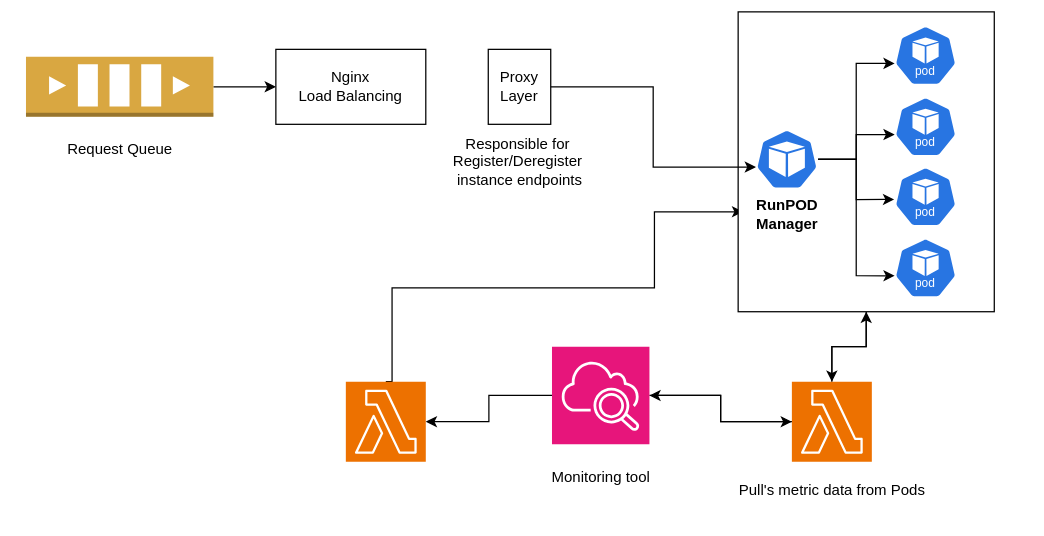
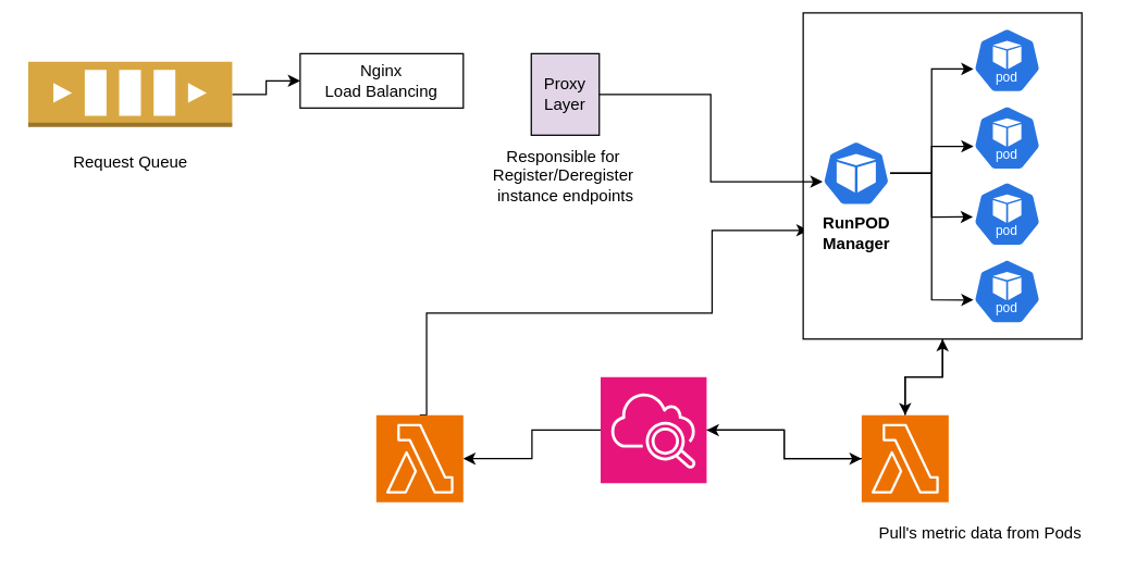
  <mxCell id="0" />
  <mxCell id="1" parent="0" />
  <mxCell id="2" style="edgeStyle=orthogonalEdgeStyle;rounded=0;orthogonalLoop=1;jettySize=auto;html=1;" edge="1" parent="1" source="3" target="17"><mxGeometry relative="1" as="geometry" /></mxCell>
  <mxCell id="3" value="" style="sketch=0;points=[[0,0,0],[0.25,0,0],[0.5,0,0],[0.75,0,0],[1,0,0],[0,1,0],[0.25,1,0],[0.5,1,0],[0.75,1,0],[1,1,0],[0,0.25,0],[0,0.5,0],[0,0.75,0],[1,0.25,0],[1,0.5,0],[1,0.75,0]];outlineConnect=0;fontColor=#232F3E;fillColor=#ED7100;strokeColor=#ffffff;dashed=0;verticalLabelPosition=bottom;verticalAlign=top;align=center;html=1;fontSize=12;fontStyle=0;aspect=fixed;shape=mxgraph.aws4.resourceIcon;resIcon=mxgraph.aws4.lambda;" vertex="1" parent="1"><mxGeometry x="633" y="305" width="64" height="64" as="geometry" /></mxCell>
  <mxCell id="4" style="edgeStyle=orthogonalEdgeStyle;rounded=0;orthogonalLoop=1;jettySize=auto;html=1;entryX=0;entryY=0.5;entryDx=0;entryDy=0;entryPerimeter=0;" edge="1" parent="1" source="29" target="3"><mxGeometry relative="1" as="geometry" /></mxCell>
  <mxCell id="5" style="edgeStyle=orthogonalEdgeStyle;rounded=0;orthogonalLoop=1;jettySize=auto;html=1;entryX=1;entryY=0.5;entryDx=0;entryDy=0;entryPerimeter=0;" edge="1" parent="1" source="3" target="29"><mxGeometry relative="1" as="geometry" /></mxCell>
  <mxCell id="6" style="edgeStyle=orthogonalEdgeStyle;rounded=0;orthogonalLoop=1;jettySize=auto;html=1;" edge="1" parent="1" source="17" target="3"><mxGeometry relative="1" as="geometry" /></mxCell>
  <mxCell id="7" style="edgeStyle=orthogonalEdgeStyle;rounded=0;orthogonalLoop=1;jettySize=auto;html=1;entryX=0;entryY=0.5;entryDx=0;entryDy=0;" edge="1" parent="1" source="8" target="9"><mxGeometry relative="1" as="geometry" /></mxCell>
  <mxCell id="8" value="" style="outlineConnect=0;dashed=0;verticalLabelPosition=bottom;verticalAlign=top;align=center;html=1;shape=mxgraph.aws3.queue;fillColor=#D9A741;gradientColor=none;" vertex="1" parent="1"><mxGeometry x="20" y="45" width="150" height="48" as="geometry" /></mxCell>
- <mxCell id="9" value="Nginx&lt;div&gt;Load Balancing&lt;/div&gt;" style="rounded=0;whiteSpace=wrap;html=1;" vertex="1" parent="1"><mxGeometry x="220" y="39" width="120" height="60" as="geometry" /></mxCell>
- <mxCell id="10" value="Pull's metric data from Pods" style="text;html=1;align=center;verticalAlign=middle;resizable=0;points=[];autosize=1;strokeColor=none;fillColor=none;" vertex="1" parent="1"><mxGeometry x="580" y="377" width="170" height="30" as="geometry" /></mxCell>
- <mxCell id="11" value="Proxy&lt;div&gt;Layer&lt;/div&gt;" style="rounded=0;whiteSpace=wrap;html=1;" vertex="1" parent="1"><mxGeometry x="390" y="39" width="50" height="60" as="geometry" /></mxCell>
+ <mxCell id="9" value="Nginx&lt;div&gt;Load Balancing&lt;/div&gt;" style="rounded=0;whiteSpace=wrap;html=1;" vertex="1" parent="1"><mxGeometry x="220" y="39" width="120" height="40" as="geometry" /></mxCell>
+ <mxCell id="10" value="Pull's metric data from Pods" style="text;html=1;align=center;verticalAlign=middle;resizable=0;points=[];autosize=1;strokeColor=none;fillColor=none;" vertex="1" parent="1"><mxGeometry x="635" y="377" width="170" height="30" as="geometry" /></mxCell>
+ <mxCell id="11" value="Proxy&lt;div&gt;Layer&lt;/div&gt;" style="rounded=0;whiteSpace=wrap;html=1;fillColor=#e1d5e7;" vertex="1" parent="1"><mxGeometry x="390" y="39" width="50" height="60" as="geometry" /></mxCell>
  <mxCell id="12" style="edgeStyle=orthogonalEdgeStyle;rounded=0;orthogonalLoop=1;jettySize=auto;html=1;entryX=0.538;entryY=0.994;entryDx=0;entryDy=0;entryPerimeter=0;exitX=0.5;exitY=0;exitDx=0;exitDy=0;exitPerimeter=0;" edge="1" parent="1" source="13"><mxGeometry relative="1" as="geometry"><mxPoint x="312.77" y="335.88" as="sourcePoint" /><mxPoint x="594" y="169" as="targetPoint" /><Array as="points"><mxPoint x="313" y="305" /><mxPoint x="313" y="230" /><mxPoint x="523" y="230" /><mxPoint x="523" y="169" /></Array></mxGeometry></mxCell>
  <mxCell id="13" value="" style="sketch=0;points=[[0,0,0],[0.25,0,0],[0.5,0,0],[0.75,0,0],[1,0,0],[0,1,0],[0.25,1,0],[0.5,1,0],[0.75,1,0],[1,1,0],[0,0.25,0],[0,0.5,0],[0,0.75,0],[1,0.25,0],[1,0.5,0],[1,0.75,0]];outlineConnect=0;fontColor=#232F3E;fillColor=#ED7100;strokeColor=#ffffff;dashed=0;verticalLabelPosition=bottom;verticalAlign=top;align=center;html=1;fontSize=12;fontStyle=0;aspect=fixed;shape=mxgraph.aws4.resourceIcon;resIcon=mxgraph.aws4.lambda;" vertex="1" parent="1"><mxGeometry x="276" y="305" width="64" height="64" as="geometry" /></mxCell>
  <mxCell id="14" style="edgeStyle=orthogonalEdgeStyle;rounded=0;orthogonalLoop=1;jettySize=auto;html=1;exitX=0;exitY=0.5;exitDx=0;exitDy=0;exitPerimeter=0;entryX=1;entryY=0.5;entryDx=0;entryDy=0;entryPerimeter=0;" edge="1" parent="1" source="29" target="13"><mxGeometry relative="1" as="geometry" /></mxCell>
  <mxCell id="15" value="Request Queue" style="text;html=1;align=center;verticalAlign=middle;resizable=0;points=[];autosize=1;strokeColor=none;fillColor=none;" vertex="1" parent="1"><mxGeometry x="40" y="104" width="110" height="30" as="geometry" /></mxCell>
  <mxCell id="16" value="Responsible for&amp;nbsp;&lt;div&gt;Register/Deregister&amp;nbsp;&lt;/div&gt;&lt;div&gt;instance endpoints&lt;/div&gt;" style="text;html=1;align=center;verticalAlign=middle;resizable=0;points=[];autosize=1;strokeColor=none;fillColor=none;" vertex="1" parent="1"><mxGeometry x="350" y="99" width="130" height="60" as="geometry" /></mxCell>
  <mxCell id="17" value="" style="rounded=0;whiteSpace=wrap;html=1;rotation=90;" vertex="1" parent="1"><mxGeometry x="572.5" y="26.5" width="240" height="205" as="geometry" /></mxCell>
  <mxCell id="18" value="RunPOD&lt;div&gt;Manager&lt;/div&gt;" style="text;html=1;align=center;verticalAlign=middle;resizable=0;points=[];autosize=1;strokeColor=none;fillColor=none;fontStyle=1" vertex="1" parent="1"><mxGeometry x="594" y="151" width="70" height="40" as="geometry" /></mxCell>
  <mxCell id="19" value="" style="aspect=fixed;sketch=0;html=1;dashed=0;whitespace=wrap;verticalLabelPosition=bottom;verticalAlign=top;fillColor=#2875E2;strokeColor=#ffffff;points=[[0.005,0.63,0],[0.1,0.2,0],[0.9,0.2,0],[0.5,0,0],[0.995,0.63,0],[0.72,0.99,0],[0.5,1,0],[0.28,0.99,0]];shape=mxgraph.kubernetes.icon2;kubernetesLabel=1;prIcon=pod;rotation=-180;direction=west;" vertex="1" parent="1"><mxGeometry x="715" y="190" width="50" height="48" as="geometry" /></mxCell>
  <mxCell id="20" value="" style="aspect=fixed;sketch=0;html=1;dashed=0;whitespace=wrap;verticalLabelPosition=bottom;verticalAlign=top;fillColor=#2875E2;strokeColor=#ffffff;points=[[0.005,0.63,0],[0.1,0.2,0],[0.9,0.2,0],[0.5,0,0],[0.995,0.63,0],[0.72,0.99,0],[0.5,1,0],[0.28,0.99,0]];shape=mxgraph.kubernetes.icon2;kubernetesLabel=1;prIcon=pod;rotation=-180;direction=west;" vertex="1" parent="1"><mxGeometry x="715" y="77" width="50" height="48" as="geometry" /></mxCell>
  <mxCell id="21" value="" style="aspect=fixed;sketch=0;html=1;dashed=0;whitespace=wrap;verticalLabelPosition=bottom;verticalAlign=top;fillColor=#2875E2;strokeColor=#ffffff;points=[[0.005,0.63,0],[0.1,0.2,0],[0.9,0.2,0],[0.5,0,0],[0.995,0.63,0],[0.72,0.99,0],[0.5,1,0],[0.28,0.99,0]];shape=mxgraph.kubernetes.icon2;kubernetesLabel=1;prIcon=pod;rotation=-180;direction=west;" vertex="1" parent="1"><mxGeometry x="715" y="133" width="50" height="48" as="geometry" /></mxCell>
  <mxCell id="22" value="" style="aspect=fixed;sketch=0;html=1;dashed=0;whitespace=wrap;verticalLabelPosition=bottom;verticalAlign=top;fillColor=#2875E2;strokeColor=#ffffff;points=[[0.005,0.63,0],[0.1,0.2,0],[0.9,0.2,0],[0.5,0,0],[0.995,0.63,0],[0.72,0.99,0],[0.5,1,0],[0.28,0.99,0]];shape=mxgraph.kubernetes.icon2;kubernetesLabel=1;prIcon=pod;rotation=-180;direction=west;" vertex="1" parent="1"><mxGeometry x="715" y="20" width="50" height="48" as="geometry" /></mxCell>
  <mxCell id="23" value="" style="aspect=fixed;sketch=0;html=1;dashed=0;whitespace=wrap;verticalLabelPosition=bottom;verticalAlign=top;fillColor=#2875E2;strokeColor=#ffffff;points=[[0.005,0.63,0],[0.1,0.2,0],[0.9,0.2,0],[0.5,0,0],[0.995,0.63,0],[0.72,0.99,0],[0.5,1,0],[0.28,0.99,0]];shape=mxgraph.kubernetes.icon2;prIcon=pod;rotation=-180;direction=west;" vertex="1" parent="1"><mxGeometry x="604" y="103" width="50" height="48" as="geometry" /></mxCell>
  <mxCell id="24" style="edgeStyle=orthogonalEdgeStyle;rounded=0;orthogonalLoop=1;jettySize=auto;html=1;entryX=0.005;entryY=0.63;entryDx=0;entryDy=0;entryPerimeter=0;" edge="1" parent="1" source="23" target="22"><mxGeometry relative="1" as="geometry" /></mxCell>
  <mxCell id="25" style="edgeStyle=orthogonalEdgeStyle;rounded=0;orthogonalLoop=1;jettySize=auto;html=1;entryX=0.005;entryY=0.63;entryDx=0;entryDy=0;entryPerimeter=0;" edge="1" parent="1" source="23" target="19"><mxGeometry relative="1" as="geometry" /></mxCell>
  <mxCell id="26" style="edgeStyle=orthogonalEdgeStyle;rounded=0;orthogonalLoop=1;jettySize=auto;html=1;entryX=0.005;entryY=0.63;entryDx=0;entryDy=0;entryPerimeter=0;" edge="1" parent="1" source="23" target="20"><mxGeometry relative="1" as="geometry" /></mxCell>
  <mxCell id="27" style="edgeStyle=orthogonalEdgeStyle;rounded=0;orthogonalLoop=1;jettySize=auto;html=1;entryX=-0.003;entryY=0.545;entryDx=0;entryDy=0;entryPerimeter=0;" edge="1" parent="1" source="23" target="21"><mxGeometry relative="1" as="geometry" /></mxCell>
  <mxCell id="28" value="" style="group" connectable="0" vertex="1" parent="1"><mxGeometry x="430" y="277" width="100" height="120" as="geometry" /></mxCell>
  <mxCell id="29" value="" style="sketch=0;points=[[0,0,0],[0.25,0,0],[0.5,0,0],[0.75,0,0],[1,0,0],[0,1,0],[0.25,1,0],[0.5,1,0],[0.75,1,0],[1,1,0],[0,0.25,0],[0,0.5,0],[0,0.75,0],[1,0.25,0],[1,0.5,0],[1,0.75,0]];points=[[0,0,0],[0.25,0,0],[0.5,0,0],[0.75,0,0],[1,0,0],[0,1,0],[0.25,1,0],[0.5,1,0],[0.75,1,0],[1,1,0],[0,0.25,0],[0,0.5,0],[0,0.75,0],[1,0.25,0],[1,0.5,0],[1,0.75,0]];outlineConnect=0;fontColor=#232F3E;fillColor=#E7157B;strokeColor=#ffffff;dashed=0;verticalLabelPosition=bottom;verticalAlign=top;align=center;html=1;fontSize=12;fontStyle=0;aspect=fixed;shape=mxgraph.aws4.resourceIcon;resIcon=mxgraph.aws4.cloudwatch_2;" vertex="1" parent="28"><mxGeometry x="11" width="78" height="78" as="geometry" /></mxCell>
- <mxCell id="30" value="Monitoring tool" style="text;html=1;align=center;verticalAlign=middle;resizable=0;points=[];autosize=1;strokeColor=none;fillColor=none;" vertex="1" parent="28"><mxGeometry y="90" width="100" height="30" as="geometry" /></mxCell>
  <mxCell id="31" style="edgeStyle=orthogonalEdgeStyle;rounded=0;orthogonalLoop=1;jettySize=auto;html=1;entryX=0.005;entryY=0.63;entryDx=0;entryDy=0;entryPerimeter=0;" edge="1" parent="1" source="11" target="23"><mxGeometry relative="1" as="geometry"><mxPoint x="590" y="79" as="targetPoint" /></mxGeometry></mxCell>
